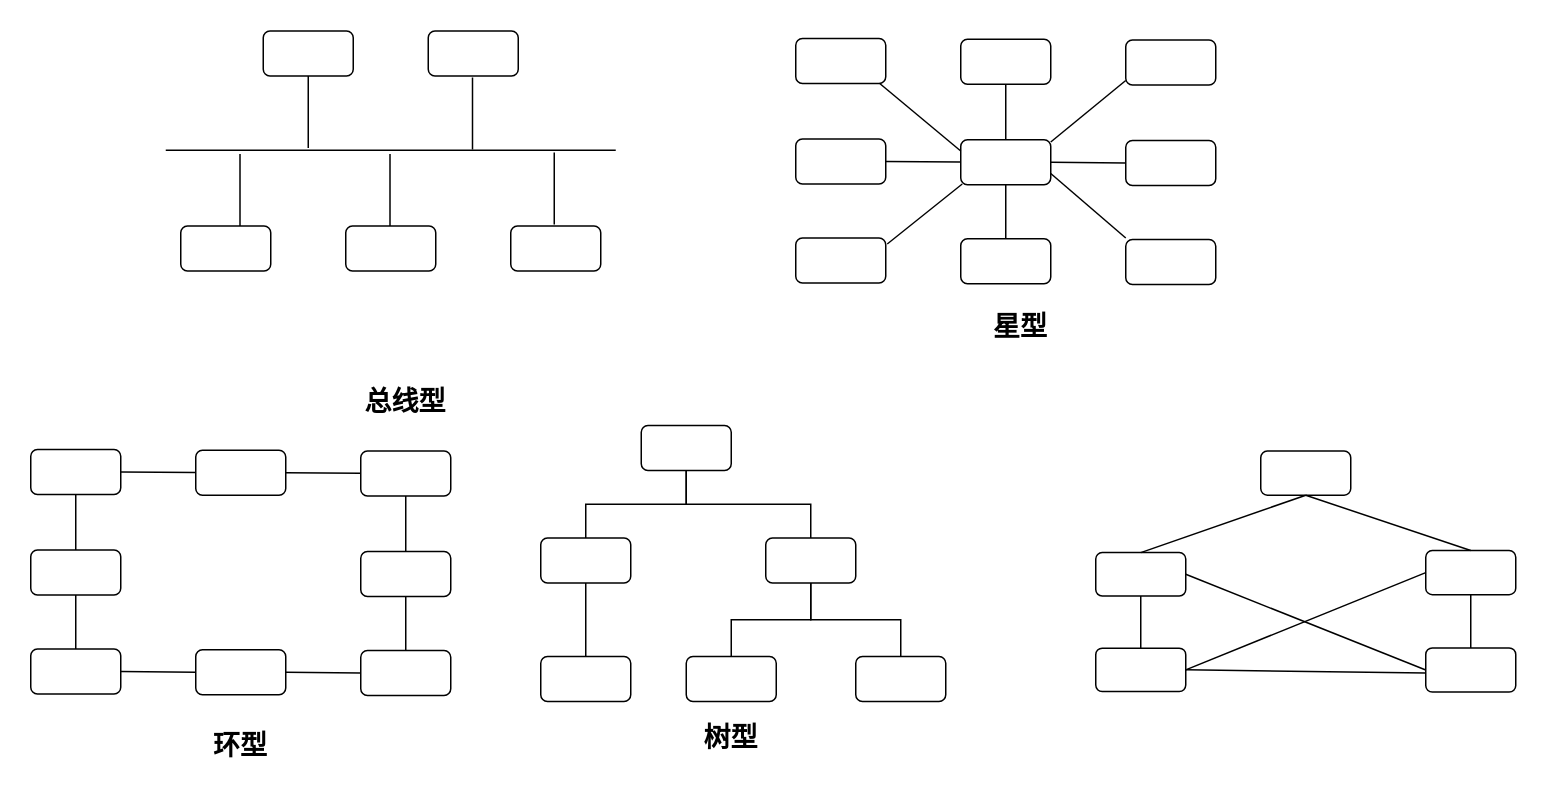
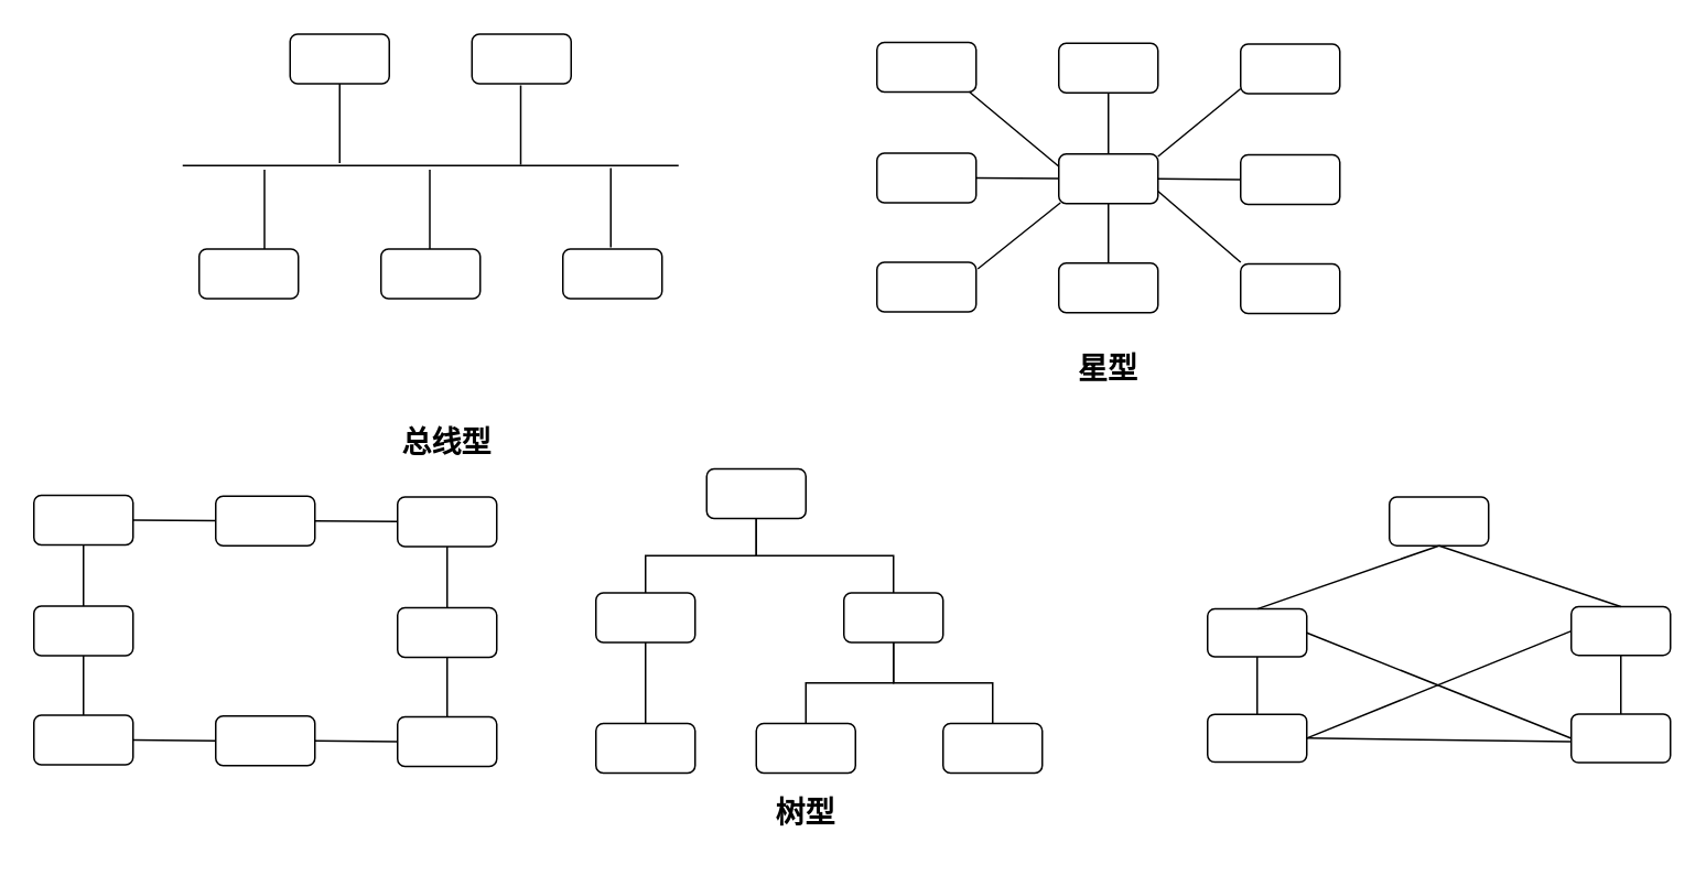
  <mxCell id="0" />
  <mxCell id="1" parent="0" />
  <mxCell id="2" value="" style="group" vertex="1" connectable="0" parent="1"><mxGeometry x="530" y="25.5" width="280" height="207.5" as="geometry" /></mxCell>
  <mxCell id="3" value="" style="group" vertex="1" connectable="0" parent="2"><mxGeometry y="6.5" width="60" height="163" as="geometry" /></mxCell>
  <mxCell id="4" value="" style="group" vertex="1" connectable="0" parent="3"><mxGeometry y="-7" width="60" height="163" as="geometry" /></mxCell>
  <mxCell id="5" value="" style="rounded=1;whiteSpace=wrap;html=1;" vertex="1" parent="4"><mxGeometry y="67" width="60" height="30" as="geometry" /></mxCell>
  <mxCell id="6" value="" style="rounded=1;whiteSpace=wrap;html=1;" vertex="1" parent="4"><mxGeometry width="60" height="30" as="geometry" /></mxCell>
  <mxCell id="7" value="" style="rounded=1;whiteSpace=wrap;html=1;" vertex="1" parent="4"><mxGeometry y="133" width="60" height="30" as="geometry" /></mxCell>
  <mxCell id="8" value="" style="group" vertex="1" connectable="0" parent="2"><mxGeometry x="110" width="60" height="172.5" as="geometry" /></mxCell>
  <mxCell id="9" value="" style="group" vertex="1" connectable="0" parent="8"><mxGeometry width="60" height="172.5" as="geometry" /></mxCell>
  <mxCell id="10" value="" style="rounded=1;whiteSpace=wrap;html=1;" vertex="1" parent="9"><mxGeometry y="67" width="60" height="30" as="geometry" /></mxCell>
  <mxCell id="11" style="edgeStyle=none;rounded=0;orthogonalLoop=1;jettySize=auto;html=1;exitX=0.5;exitY=1;exitDx=0;exitDy=0;entryX=0.5;entryY=0;entryDx=0;entryDy=0;endArrow=none;endFill=0;" edge="1" parent="9" source="12" target="10"><mxGeometry relative="1" as="geometry" /></mxCell>
  <mxCell id="12" value="" style="rounded=1;whiteSpace=wrap;html=1;" vertex="1" parent="9"><mxGeometry width="60" height="30" as="geometry" /></mxCell>
  <mxCell id="13" style="rounded=0;orthogonalLoop=1;jettySize=auto;html=1;exitX=0.5;exitY=0;exitDx=0;exitDy=0;entryX=0.5;entryY=1;entryDx=0;entryDy=0;endArrow=none;endFill=0;" edge="1" parent="9" source="14" target="10"><mxGeometry relative="1" as="geometry" /></mxCell>
  <mxCell id="14" value="" style="rounded=1;whiteSpace=wrap;html=1;" vertex="1" parent="9"><mxGeometry y="133" width="60" height="30" as="geometry" /></mxCell>
  <mxCell id="15" value="" style="group" vertex="1" connectable="0" parent="2"><mxGeometry x="220" y="0.5" width="60" height="163" as="geometry" /></mxCell>
  <mxCell id="16" value="" style="group" vertex="1" connectable="0" parent="15"><mxGeometry width="60" height="163" as="geometry" /></mxCell>
  <mxCell id="17" value="" style="rounded=1;whiteSpace=wrap;html=1;" vertex="1" parent="16"><mxGeometry y="67" width="60" height="30" as="geometry" /></mxCell>
  <mxCell id="18" value="" style="rounded=1;whiteSpace=wrap;html=1;" vertex="1" parent="16"><mxGeometry width="60" height="30" as="geometry" /></mxCell>
  <mxCell id="19" value="" style="rounded=1;whiteSpace=wrap;html=1;" vertex="1" parent="16"><mxGeometry y="133" width="60" height="30" as="geometry" /></mxCell>
  <mxCell id="20" value="" style="endArrow=none;html=1;" edge="1" parent="2"><mxGeometry width="50" height="50" relative="1" as="geometry"><mxPoint x="170" y="68.5" as="sourcePoint" /><mxPoint x="220" y="27.5" as="targetPoint" /></mxGeometry></mxCell>
  <mxCell id="21" value="" style="endArrow=none;html=1;" edge="1" parent="2"><mxGeometry width="50" height="50" relative="1" as="geometry"><mxPoint x="61" y="136.5" as="sourcePoint" /><mxPoint x="111" y="96.5" as="targetPoint" /></mxGeometry></mxCell>
  <mxCell id="22" value="" style="endArrow=none;html=1;exitX=1;exitY=0.75;exitDx=0;exitDy=0;" edge="1" parent="2" source="10"><mxGeometry width="50" height="50" relative="1" as="geometry"><mxPoint x="170" y="132.5" as="sourcePoint" /><mxPoint x="220" y="132.5" as="targetPoint" /></mxGeometry></mxCell>
  <mxCell id="23" value="" style="endArrow=none;html=1;entryX=0;entryY=0.25;entryDx=0;entryDy=0;exitX=0.933;exitY=1;exitDx=0;exitDy=0;exitPerimeter=0;" edge="1" parent="2" source="6" target="10"><mxGeometry width="50" height="50" relative="1" as="geometry"><mxPoint x="60" y="17.5" as="sourcePoint" /><mxPoint x="110" y="-0.5" as="targetPoint" /></mxGeometry></mxCell>
  <mxCell id="24" style="edgeStyle=none;rounded=0;orthogonalLoop=1;jettySize=auto;html=1;exitX=0;exitY=0.5;exitDx=0;exitDy=0;entryX=1;entryY=0.5;entryDx=0;entryDy=0;endArrow=none;endFill=0;" edge="1" parent="2" source="17" target="10"><mxGeometry relative="1" as="geometry" /></mxCell>
  <mxCell id="25" style="edgeStyle=none;rounded=0;orthogonalLoop=1;jettySize=auto;html=1;exitX=1;exitY=0.5;exitDx=0;exitDy=0;endArrow=none;endFill=0;" edge="1" parent="2" source="5" target="10"><mxGeometry relative="1" as="geometry" /></mxCell>
- <mxCell id="26" value="星型" style="text;html=1;strokeColor=none;fillColor=none;align=center;verticalAlign=middle;whiteSpace=wrap;rounded=0;fontSize=18;fontStyle=1" vertex="1" parent="2"><mxGeometry x="130" y="182.5" width="40" height="20" as="geometry" /></mxCell>
+ <mxCell id="26" value="星型" style="text;html=1;strokeColor=none;fillColor=none;align=center;verticalAlign=middle;whiteSpace=wrap;rounded=0;fontSize=18;fontStyle=1" vertex="1" parent="2"><mxGeometry x="120" y="187.5" width="40" height="20" as="geometry" /></mxCell>
  <mxCell id="27" value="总线型" style="text;html=1;strokeColor=none;fillColor=none;align=center;verticalAlign=middle;whiteSpace=wrap;rounded=0;fontSize=18;fontStyle=1" vertex="1" parent="1"><mxGeometry x="240" y="258" width="60" height="20" as="geometry" /></mxCell>
  <mxCell id="28" value="" style="group" vertex="1" connectable="0" parent="1"><mxGeometry x="110" y="20" width="300" height="160" as="geometry" /></mxCell>
  <mxCell id="29" value="" style="group" vertex="1" connectable="0" parent="28"><mxGeometry x="10" y="130" width="280" height="30" as="geometry" /></mxCell>
  <mxCell id="30" value="" style="rounded=1;whiteSpace=wrap;html=1;" vertex="1" parent="29"><mxGeometry width="60" height="30" as="geometry" /></mxCell>
  <mxCell id="31" value="" style="rounded=1;whiteSpace=wrap;html=1;" vertex="1" parent="29"><mxGeometry x="110" width="60" height="30" as="geometry" /></mxCell>
  <mxCell id="32" value="" style="rounded=1;whiteSpace=wrap;html=1;" vertex="1" parent="29"><mxGeometry x="220" width="60" height="30" as="geometry" /></mxCell>
  <mxCell id="33" value="" style="group" vertex="1" connectable="0" parent="28"><mxGeometry x="65" width="170" height="30" as="geometry" /></mxCell>
  <mxCell id="34" value="" style="rounded=1;whiteSpace=wrap;html=1;" vertex="1" parent="33"><mxGeometry width="60" height="30" as="geometry" /></mxCell>
  <mxCell id="35" value="" style="rounded=1;whiteSpace=wrap;html=1;" vertex="1" parent="33"><mxGeometry x="110" width="60" height="30" as="geometry" /></mxCell>
  <mxCell id="36" value="" style="endArrow=none;html=1;" edge="1" parent="28"><mxGeometry width="50" height="50" relative="1" as="geometry"><mxPoint y="79.5" as="sourcePoint" /><mxPoint x="300" y="79.5" as="targetPoint" /></mxGeometry></mxCell>
  <mxCell id="37" style="edgeStyle=none;rounded=0;orthogonalLoop=1;jettySize=auto;html=1;exitX=0.5;exitY=1;exitDx=0;exitDy=0;endArrow=none;endFill=0;" edge="1" parent="28"><mxGeometry relative="1" as="geometry"><mxPoint x="95" y="78" as="targetPoint" /><mxPoint x="95" y="30" as="sourcePoint" /></mxGeometry></mxCell>
  <mxCell id="38" style="edgeStyle=none;rounded=0;orthogonalLoop=1;jettySize=auto;html=1;exitX=0.5;exitY=1;exitDx=0;exitDy=0;endArrow=none;endFill=0;" edge="1" parent="28"><mxGeometry relative="1" as="geometry"><mxPoint x="49.5" y="130" as="targetPoint" /><mxPoint x="49.5" y="82" as="sourcePoint" /></mxGeometry></mxCell>
  <mxCell id="39" style="edgeStyle=none;rounded=0;orthogonalLoop=1;jettySize=auto;html=1;exitX=0.5;exitY=1;exitDx=0;exitDy=0;endArrow=none;endFill=0;" edge="1" parent="28"><mxGeometry relative="1" as="geometry"><mxPoint x="149.5" y="130" as="targetPoint" /><mxPoint x="149.5" y="82" as="sourcePoint" /></mxGeometry></mxCell>
  <mxCell id="40" style="edgeStyle=none;rounded=0;orthogonalLoop=1;jettySize=auto;html=1;exitX=0.5;exitY=1;exitDx=0;exitDy=0;endArrow=none;endFill=0;" edge="1" parent="28"><mxGeometry relative="1" as="geometry"><mxPoint x="259" y="129" as="targetPoint" /><mxPoint x="259" y="81" as="sourcePoint" /></mxGeometry></mxCell>
  <mxCell id="41" style="edgeStyle=none;rounded=0;orthogonalLoop=1;jettySize=auto;html=1;exitX=0.5;exitY=1;exitDx=0;exitDy=0;endArrow=none;endFill=0;" edge="1" parent="28"><mxGeometry relative="1" as="geometry"><mxPoint x="204.5" y="79" as="targetPoint" /><mxPoint x="204.5" y="31" as="sourcePoint" /></mxGeometry></mxCell>
  <mxCell id="42" value="" style="group" vertex="1" connectable="0" parent="1"><mxGeometry x="360" y="283" width="270" height="224" as="geometry" /></mxCell>
  <mxCell id="43" value="" style="rounded=1;whiteSpace=wrap;html=1;" vertex="1" parent="42"><mxGeometry x="210" y="154" width="60" height="30" as="geometry" /></mxCell>
  <mxCell id="44" value="" style="rounded=1;whiteSpace=wrap;html=1;" vertex="1" parent="42"><mxGeometry y="75" width="60" height="30" as="geometry" /></mxCell>
  <mxCell id="45" style="edgeStyle=orthogonalEdgeStyle;rounded=0;orthogonalLoop=1;jettySize=auto;html=1;exitX=0.5;exitY=1;exitDx=0;exitDy=0;entryX=0.5;entryY=0;entryDx=0;entryDy=0;endArrow=none;endFill=0;" edge="1" parent="42" source="46" target="43"><mxGeometry relative="1" as="geometry" /></mxCell>
  <mxCell id="46" value="" style="rounded=1;whiteSpace=wrap;html=1;" vertex="1" parent="42"><mxGeometry x="150" y="75" width="60" height="30" as="geometry" /></mxCell>
  <mxCell id="47" value="" style="rounded=1;whiteSpace=wrap;html=1;" vertex="1" parent="42"><mxGeometry y="154" width="60" height="30" as="geometry" /></mxCell>
  <mxCell id="48" style="edgeStyle=orthogonalEdgeStyle;rounded=0;orthogonalLoop=1;jettySize=auto;html=1;exitX=0.5;exitY=1;exitDx=0;exitDy=0;entryX=0.5;entryY=0;entryDx=0;entryDy=0;endArrow=none;endFill=0;" edge="1" parent="42" source="44" target="47"><mxGeometry relative="1" as="geometry" /></mxCell>
  <mxCell id="49" value="" style="rounded=1;whiteSpace=wrap;html=1;" vertex="1" parent="42"><mxGeometry x="97" y="154" width="60" height="30" as="geometry" /></mxCell>
  <mxCell id="50" style="edgeStyle=orthogonalEdgeStyle;rounded=0;orthogonalLoop=1;jettySize=auto;html=1;exitX=0.5;exitY=1;exitDx=0;exitDy=0;entryX=0.5;entryY=0;entryDx=0;entryDy=0;endArrow=none;endFill=0;" edge="1" parent="42" source="46" target="49"><mxGeometry relative="1" as="geometry" /></mxCell>
  <mxCell id="51" style="edgeStyle=orthogonalEdgeStyle;rounded=0;orthogonalLoop=1;jettySize=auto;html=1;exitX=0.5;exitY=1;exitDx=0;exitDy=0;entryX=0.5;entryY=0;entryDx=0;entryDy=0;endArrow=none;endFill=0;" edge="1" parent="42" source="53" target="44"><mxGeometry relative="1" as="geometry" /></mxCell>
  <mxCell id="52" style="edgeStyle=orthogonalEdgeStyle;rounded=0;orthogonalLoop=1;jettySize=auto;html=1;exitX=0.5;exitY=1;exitDx=0;exitDy=0;entryX=0.5;entryY=0;entryDx=0;entryDy=0;endArrow=none;endFill=0;" edge="1" parent="42" source="53" target="46"><mxGeometry relative="1" as="geometry" /></mxCell>
  <mxCell id="53" value="" style="rounded=1;whiteSpace=wrap;html=1;" vertex="1" parent="42"><mxGeometry x="67" width="60" height="30" as="geometry" /></mxCell>
  <mxCell id="54" value="树型&lt;br style=&quot;font-size: 18px;&quot;&gt;" style="text;html=1;strokeColor=none;fillColor=none;align=center;verticalAlign=middle;whiteSpace=wrap;rounded=0;fontStyle=1;fontSize=18;" vertex="1" parent="42"><mxGeometry x="107" y="199" width="40" height="20" as="geometry" /></mxCell>
  <mxCell id="55" value="" style="group" vertex="1" connectable="0" parent="1"><mxGeometry x="730" y="300" width="280" height="204" as="geometry" /></mxCell>
  <mxCell id="56" value="" style="group" vertex="1" connectable="0" parent="55"><mxGeometry y="9.831" width="60" height="157.301" as="geometry" /></mxCell>
  <mxCell id="57" value="" style="group" vertex="1" connectable="0" parent="56"><mxGeometry y="-6.755" width="60" height="157.301" as="geometry" /></mxCell>
  <mxCell id="58" value="" style="rounded=1;whiteSpace=wrap;html=1;" vertex="1" parent="57"><mxGeometry y="64.658" width="60" height="28.951" as="geometry" /></mxCell>
  <mxCell id="59" style="rounded=0;orthogonalLoop=1;jettySize=auto;html=1;exitX=0.5;exitY=0;exitDx=0;exitDy=0;entryX=0.5;entryY=1;entryDx=0;entryDy=0;endArrow=none;endFill=0;" edge="1" parent="57" source="60" target="58"><mxGeometry relative="1" as="geometry" /></mxCell>
  <mxCell id="60" value="" style="rounded=1;whiteSpace=wrap;html=1;" vertex="1" parent="57"><mxGeometry y="128.35" width="60" height="28.951" as="geometry" /></mxCell>
  <mxCell id="61" value="" style="group" vertex="1" connectable="0" parent="55"><mxGeometry x="110" width="60" height="169.59" as="geometry" /></mxCell>
  <mxCell id="62" value="" style="group" vertex="1" connectable="0" parent="61"><mxGeometry width="60" height="169.59" as="geometry" /></mxCell>
  <mxCell id="63" value="" style="rounded=1;whiteSpace=wrap;html=1;" vertex="1" parent="62"><mxGeometry width="60" height="29.494" as="geometry" /></mxCell>
  <mxCell id="64" value="" style="group" vertex="1" connectable="0" parent="55"><mxGeometry x="220" y="0.492" width="60" height="160.251" as="geometry" /></mxCell>
  <mxCell id="65" value="" style="group" vertex="1" connectable="0" parent="64"><mxGeometry width="60" height="160.251" as="geometry" /></mxCell>
  <mxCell id="66" style="edgeStyle=none;rounded=0;orthogonalLoop=1;jettySize=auto;html=1;exitX=0.5;exitY=1;exitDx=0;exitDy=0;entryX=0.5;entryY=0;entryDx=0;entryDy=0;endArrow=none;endFill=0;" edge="1" parent="65" source="67" target="68"><mxGeometry relative="1" as="geometry" /></mxCell>
  <mxCell id="67" value="" style="rounded=1;whiteSpace=wrap;html=1;" vertex="1" parent="65"><mxGeometry y="65.87" width="60" height="29.494" as="geometry" /></mxCell>
  <mxCell id="68" value="" style="rounded=1;whiteSpace=wrap;html=1;" vertex="1" parent="65"><mxGeometry y="130.757" width="60" height="29.494" as="geometry" /></mxCell>
  <mxCell id="69" style="edgeStyle=none;rounded=0;orthogonalLoop=1;jettySize=auto;html=1;exitX=0.5;exitY=0;exitDx=0;exitDy=0;entryX=0.5;entryY=1;entryDx=0;entryDy=0;endArrow=none;endFill=0;" edge="1" parent="55" source="58" target="63"><mxGeometry relative="1" as="geometry" /></mxCell>
  <mxCell id="70" style="edgeStyle=none;rounded=0;orthogonalLoop=1;jettySize=auto;html=1;exitX=0;exitY=0.5;exitDx=0;exitDy=0;entryX=1;entryY=0.5;entryDx=0;entryDy=0;endArrow=none;endFill=0;" edge="1" parent="55" source="67" target="60"><mxGeometry relative="1" as="geometry" /></mxCell>
  <mxCell id="71" style="edgeStyle=none;rounded=0;orthogonalLoop=1;jettySize=auto;html=1;exitX=1;exitY=0.5;exitDx=0;exitDy=0;entryX=0;entryY=0.5;entryDx=0;entryDy=0;endArrow=none;endFill=0;" edge="1" parent="55" source="58" target="68"><mxGeometry relative="1" as="geometry" /></mxCell>
  <mxCell id="72" style="edgeStyle=none;rounded=0;orthogonalLoop=1;jettySize=auto;html=1;exitX=0.5;exitY=0;exitDx=0;exitDy=0;endArrow=none;endFill=0;entryX=0.5;entryY=1;entryDx=0;entryDy=0;" edge="1" parent="55" source="67" target="63"><mxGeometry relative="1" as="geometry"><mxPoint x="140" y="33" as="targetPoint" /></mxGeometry></mxCell>
  <mxCell id="73" style="edgeStyle=none;rounded=0;orthogonalLoop=1;jettySize=auto;html=1;exitX=1;exitY=0.5;exitDx=0;exitDy=0;endArrow=none;endFill=0;" edge="1" parent="1" source="60"><mxGeometry relative="1" as="geometry"><mxPoint x="950" y="448" as="targetPoint" /></mxGeometry></mxCell>
  <mxCell id="74" value="" style="group" vertex="1" connectable="0" parent="1"><mxGeometry x="20" y="299.5" width="280" height="207.5" as="geometry" /></mxCell>
  <mxCell id="75" value="" style="group" vertex="1" connectable="0" parent="74"><mxGeometry y="6.5" width="60" height="163" as="geometry" /></mxCell>
  <mxCell id="76" value="" style="group" vertex="1" connectable="0" parent="75"><mxGeometry y="-7" width="60" height="163" as="geometry" /></mxCell>
  <mxCell id="77" style="edgeStyle=none;rounded=0;orthogonalLoop=1;jettySize=auto;html=1;exitX=0.5;exitY=0;exitDx=0;exitDy=0;entryX=0.5;entryY=1;entryDx=0;entryDy=0;endArrow=none;endFill=0;" edge="1" parent="76" source="78" target="79"><mxGeometry relative="1" as="geometry" /></mxCell>
  <mxCell id="78" value="" style="rounded=1;whiteSpace=wrap;html=1;" vertex="1" parent="76"><mxGeometry y="67" width="60" height="30" as="geometry" /></mxCell>
  <mxCell id="79" value="" style="rounded=1;whiteSpace=wrap;html=1;" vertex="1" parent="76"><mxGeometry width="60" height="30" as="geometry" /></mxCell>
  <mxCell id="80" style="edgeStyle=none;rounded=0;orthogonalLoop=1;jettySize=auto;html=1;exitX=0.5;exitY=0;exitDx=0;exitDy=0;entryX=0.5;entryY=1;entryDx=0;entryDy=0;endArrow=none;endFill=0;" edge="1" parent="76" source="81" target="78"><mxGeometry relative="1" as="geometry" /></mxCell>
  <mxCell id="81" value="" style="rounded=1;whiteSpace=wrap;html=1;" vertex="1" parent="76"><mxGeometry y="133" width="60" height="30" as="geometry" /></mxCell>
  <mxCell id="82" value="" style="group" vertex="1" connectable="0" parent="74"><mxGeometry x="110" width="60" height="172.5" as="geometry" /></mxCell>
  <mxCell id="83" value="" style="group" vertex="1" connectable="0" parent="82"><mxGeometry width="60" height="172.5" as="geometry" /></mxCell>
  <mxCell id="84" value="" style="rounded=1;whiteSpace=wrap;html=1;" vertex="1" parent="83"><mxGeometry width="60" height="30" as="geometry" /></mxCell>
  <mxCell id="85" value="" style="rounded=1;whiteSpace=wrap;html=1;" vertex="1" parent="83"><mxGeometry y="133" width="60" height="30" as="geometry" /></mxCell>
  <mxCell id="86" value="" style="group" vertex="1" connectable="0" parent="74"><mxGeometry x="220" y="0.5" width="60" height="163" as="geometry" /></mxCell>
  <mxCell id="87" value="" style="group" vertex="1" connectable="0" parent="86"><mxGeometry width="60" height="163" as="geometry" /></mxCell>
  <mxCell id="88" style="edgeStyle=none;rounded=0;orthogonalLoop=1;jettySize=auto;html=1;exitX=0.5;exitY=1;exitDx=0;exitDy=0;entryX=0.5;entryY=0;entryDx=0;entryDy=0;endArrow=none;endFill=0;" edge="1" parent="87" source="89" target="92"><mxGeometry relative="1" as="geometry" /></mxCell>
  <mxCell id="89" value="" style="rounded=1;whiteSpace=wrap;html=1;" vertex="1" parent="87"><mxGeometry y="67" width="60" height="30" as="geometry" /></mxCell>
  <mxCell id="90" style="edgeStyle=none;rounded=0;orthogonalLoop=1;jettySize=auto;html=1;exitX=0.5;exitY=1;exitDx=0;exitDy=0;entryX=0.5;entryY=0;entryDx=0;entryDy=0;endArrow=none;endFill=0;" edge="1" parent="87" source="91" target="89"><mxGeometry relative="1" as="geometry" /></mxCell>
  <mxCell id="91" value="" style="rounded=1;whiteSpace=wrap;html=1;" vertex="1" parent="87"><mxGeometry width="60" height="30" as="geometry" /></mxCell>
  <mxCell id="92" value="" style="rounded=1;whiteSpace=wrap;html=1;" vertex="1" parent="87"><mxGeometry y="133" width="60" height="30" as="geometry" /></mxCell>
- <mxCell id="93" value="&lt;font style=&quot;font-size: 18px&quot;&gt;环型&lt;/font&gt;" style="text;html=1;strokeColor=none;fillColor=none;align=center;verticalAlign=middle;whiteSpace=wrap;rounded=0;fontStyle=1" vertex="1" parent="74"><mxGeometry x="120" y="187.5" width="40" height="20" as="geometry" /></mxCell>
  <mxCell id="94" style="edgeStyle=none;rounded=0;orthogonalLoop=1;jettySize=auto;html=1;exitX=1;exitY=0.5;exitDx=0;exitDy=0;endArrow=none;endFill=0;" edge="1" parent="74" source="79" target="84"><mxGeometry relative="1" as="geometry" /></mxCell>
  <mxCell id="95" style="edgeStyle=none;rounded=0;orthogonalLoop=1;jettySize=auto;html=1;exitX=1;exitY=0.5;exitDx=0;exitDy=0;endArrow=none;endFill=0;" edge="1" parent="74" source="84" target="91"><mxGeometry relative="1" as="geometry" /></mxCell>
  <mxCell id="96" style="edgeStyle=none;rounded=0;orthogonalLoop=1;jettySize=auto;html=1;exitX=1;exitY=0.5;exitDx=0;exitDy=0;entryX=0;entryY=0.5;entryDx=0;entryDy=0;endArrow=none;endFill=0;" edge="1" parent="74" source="81" target="85"><mxGeometry relative="1" as="geometry" /></mxCell>
  <mxCell id="97" style="edgeStyle=none;rounded=0;orthogonalLoop=1;jettySize=auto;html=1;exitX=0;exitY=0.5;exitDx=0;exitDy=0;endArrow=none;endFill=0;" edge="1" parent="1" source="92"><mxGeometry relative="1" as="geometry"><mxPoint x="190" y="447.471" as="targetPoint" /></mxGeometry></mxCell>
